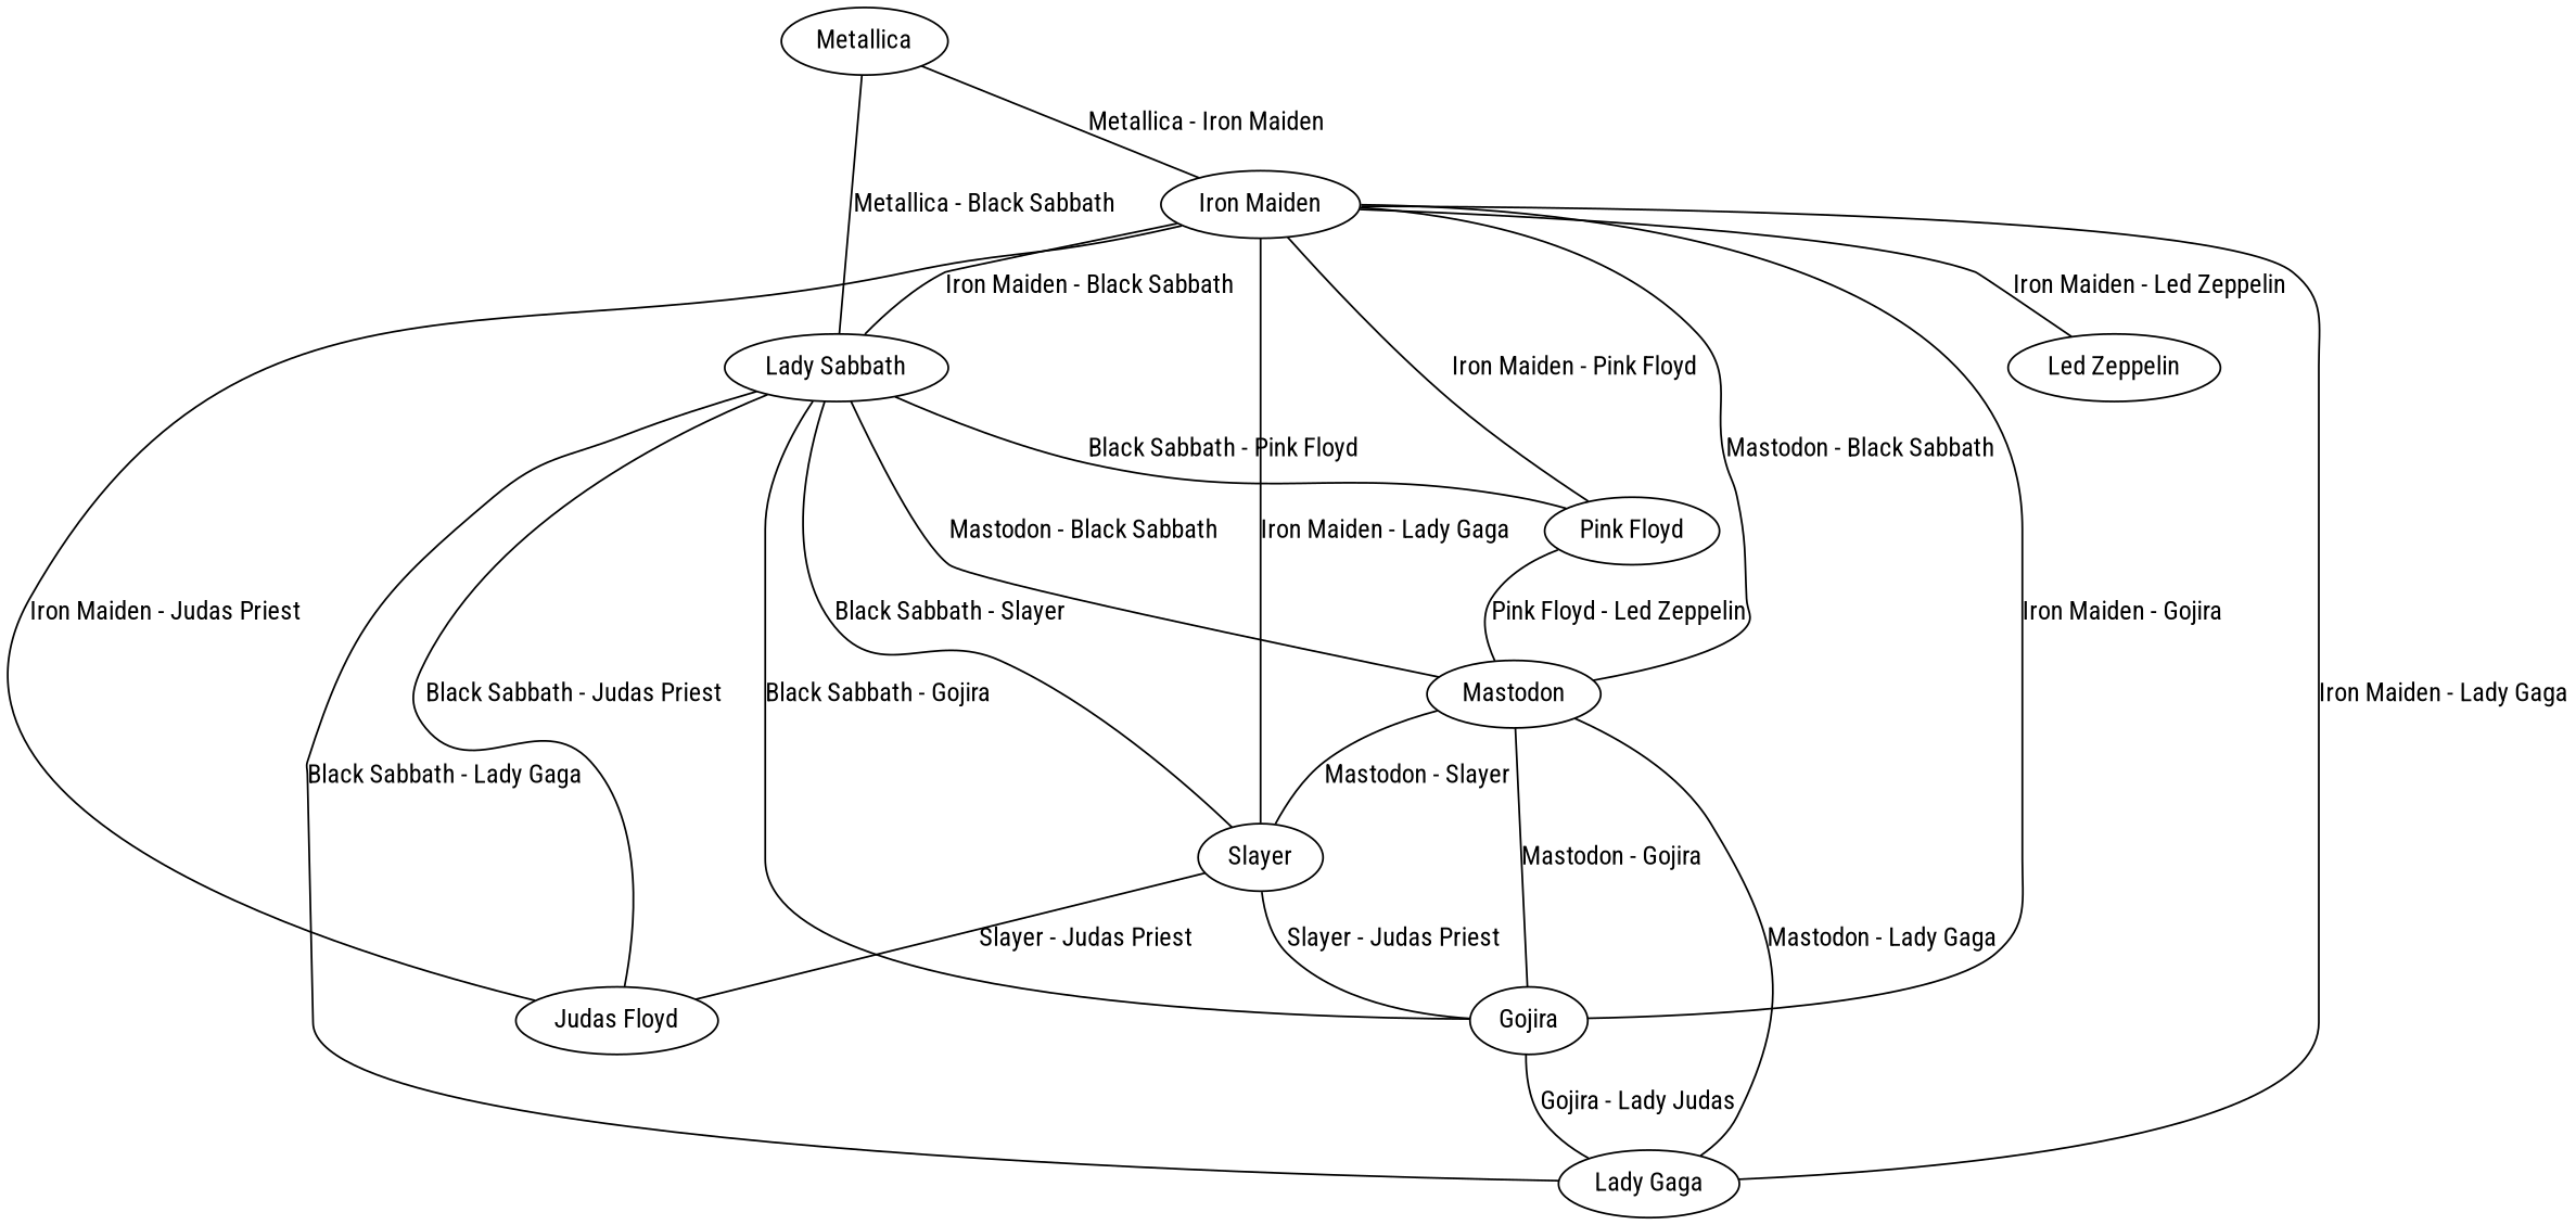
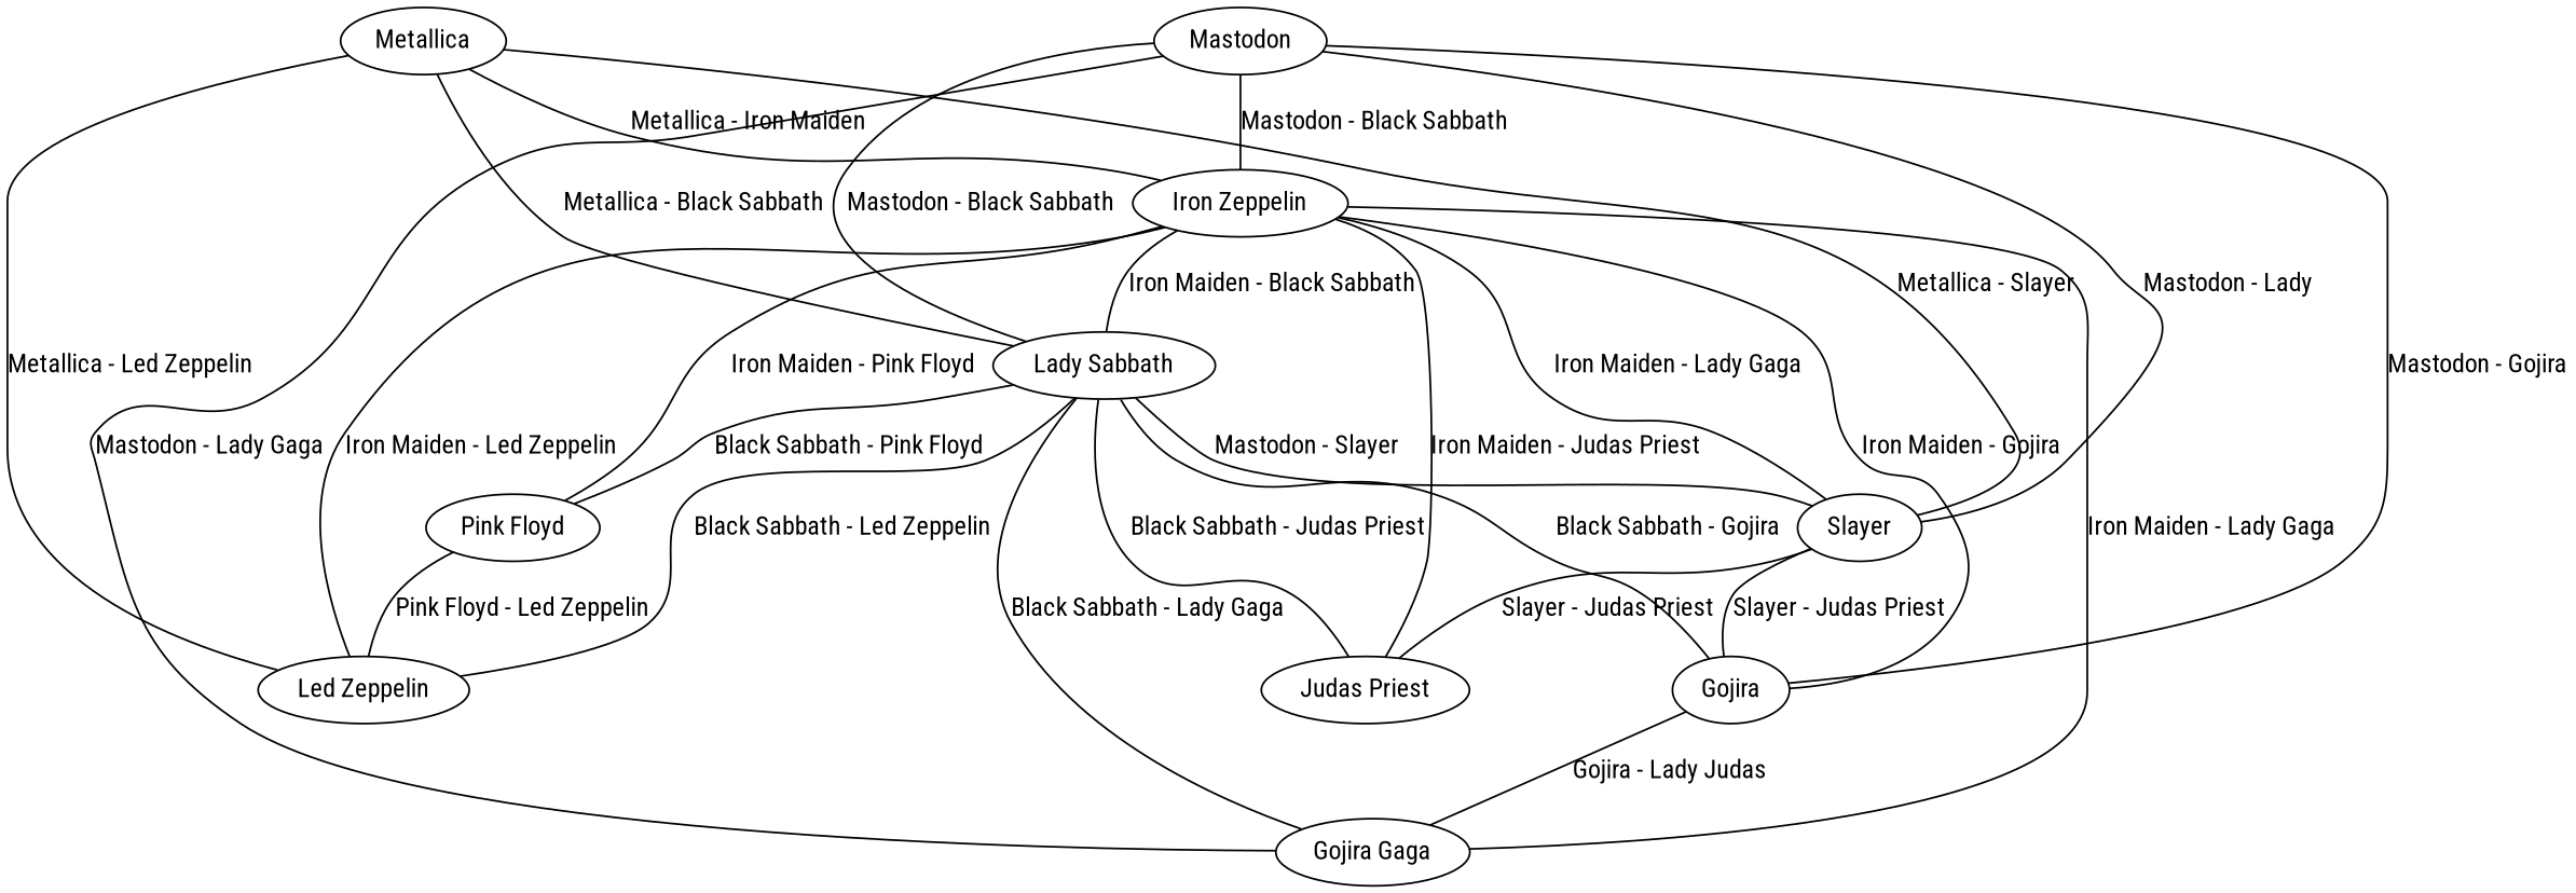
  graph {
    fontname="Roboto Condensed"
    node [fontname="Roboto Condensed"]
    edge [fontname="Roboto Condensed" weight=1.0]
    Metallica
-   "Iron Maiden"
+   "Iron Maiden" [label="Iron Zeppelin"]
    n3 [label="Lady Sabbath"]
    Slayer
    "Led Zeppelin"
-   "Judas Priest" [label="Judas Floyd"]
+   "Judas Priest"
    "Pink Floyd"
    Gojira
-   "Lady Gaga"
+   "Lady Gaga" [label="Gojira Gaga"]
    Mastodon
    Metallica -- "Iron Maiden" [label="Metallica - Iron Maiden" weight=2.0]
    Metallica -- n3 [label="Metallica - Black Sabbath" weight=2.0]
+   Metallica -- Slayer [label="Metallica - Slayer"]
+   Metallica -- "Led Zeppelin" [label="Metallica - Led Zeppelin"]
    "Iron Maiden" -- n3 [label="Iron Maiden - Black Sabbath" weight=3.0]
    "Iron Maiden" -- Slayer [label="Iron Maiden - Lady Gaga" weight=2.0]
    "Iron Maiden" -- "Led Zeppelin" [label="Iron Maiden - Led Zeppelin"]
    "Iron Maiden" -- "Judas Priest" [label="Iron Maiden - Judas Priest"]
    "Iron Maiden" -- "Pink Floyd" [label="Iron Maiden - Pink Floyd"]
    "Iron Maiden" -- Gojira [label="Iron Maiden - Gojira"]
    "Iron Maiden" -- "Lady Gaga" [label="Iron Maiden - Lady Gaga"]
-   n3 -- Slayer [label="Black Sabbath - Slayer" weight=2.0]
+   n3 -- Slayer [label="Mastodon - Slayer" weight=2.0]
+   n3 -- "Led Zeppelin" [label="Black Sabbath - Led Zeppelin"]
    n3 -- "Judas Priest" [label="Black Sabbath - Judas Priest"]
    n3 -- "Pink Floyd" [label="Black Sabbath - Pink Floyd"]
    n3 -- Gojira [label="Black Sabbath - Gojira"]
    n3 -- "Lady Gaga" [label="Black Sabbath - Lady Gaga"]
    Slayer -- "Judas Priest" [label="Slayer - Judas Priest"]
    Slayer -- Gojira [label="Slayer - Judas Priest"]
-   "Pink Floyd" -- Mastodon [label="Pink Floyd - Led Zeppelin"]
+   "Pink Floyd" -- "Led Zeppelin" [label="Pink Floyd - Led Zeppelin"]
    Gojira -- "Lady Gaga" [label="Gojira - Lady Judas"]
    Mastodon -- "Iron Maiden" [label="Mastodon - Black Sabbath"]
    Mastodon -- n3 [label="Mastodon - Black Sabbath"]
-   Mastodon -- Slayer [label="Mastodon - Slayer"]
+   Mastodon -- Slayer [label="Mastodon - Lady"]
    Mastodon -- Gojira [label="Mastodon - Gojira"]
    Mastodon -- "Lady Gaga" [label="Mastodon - Lady Gaga"]
  }
